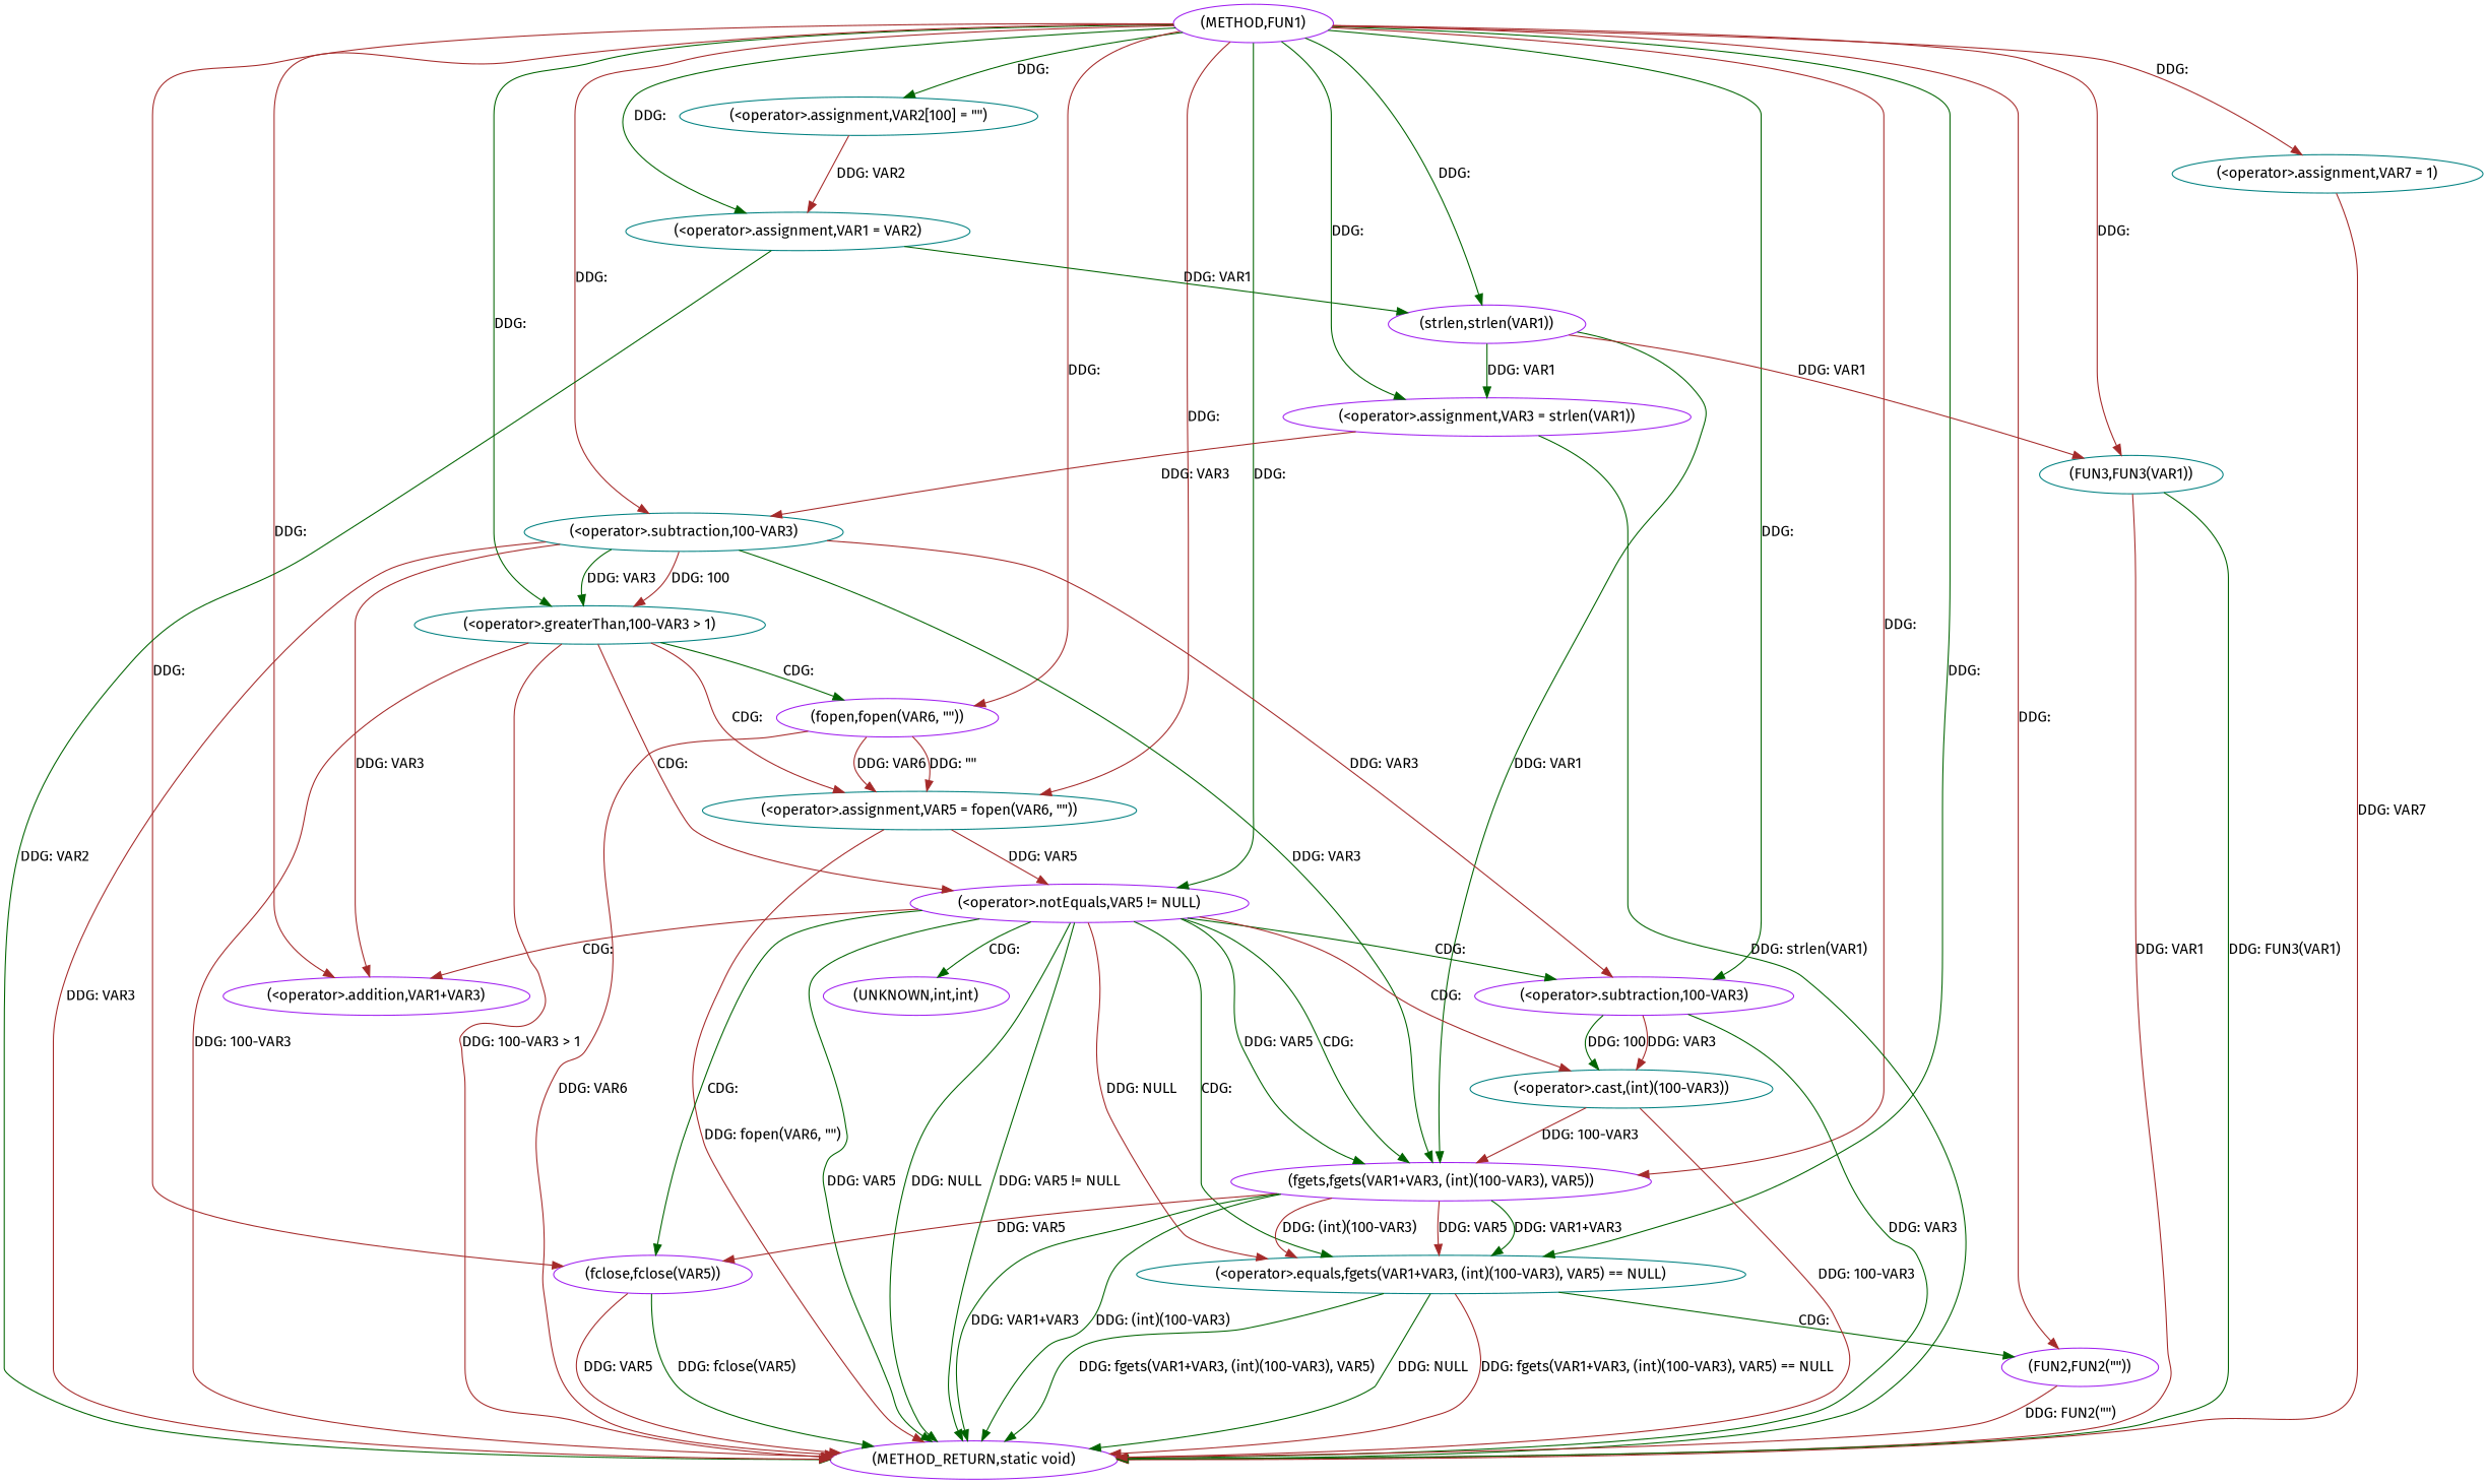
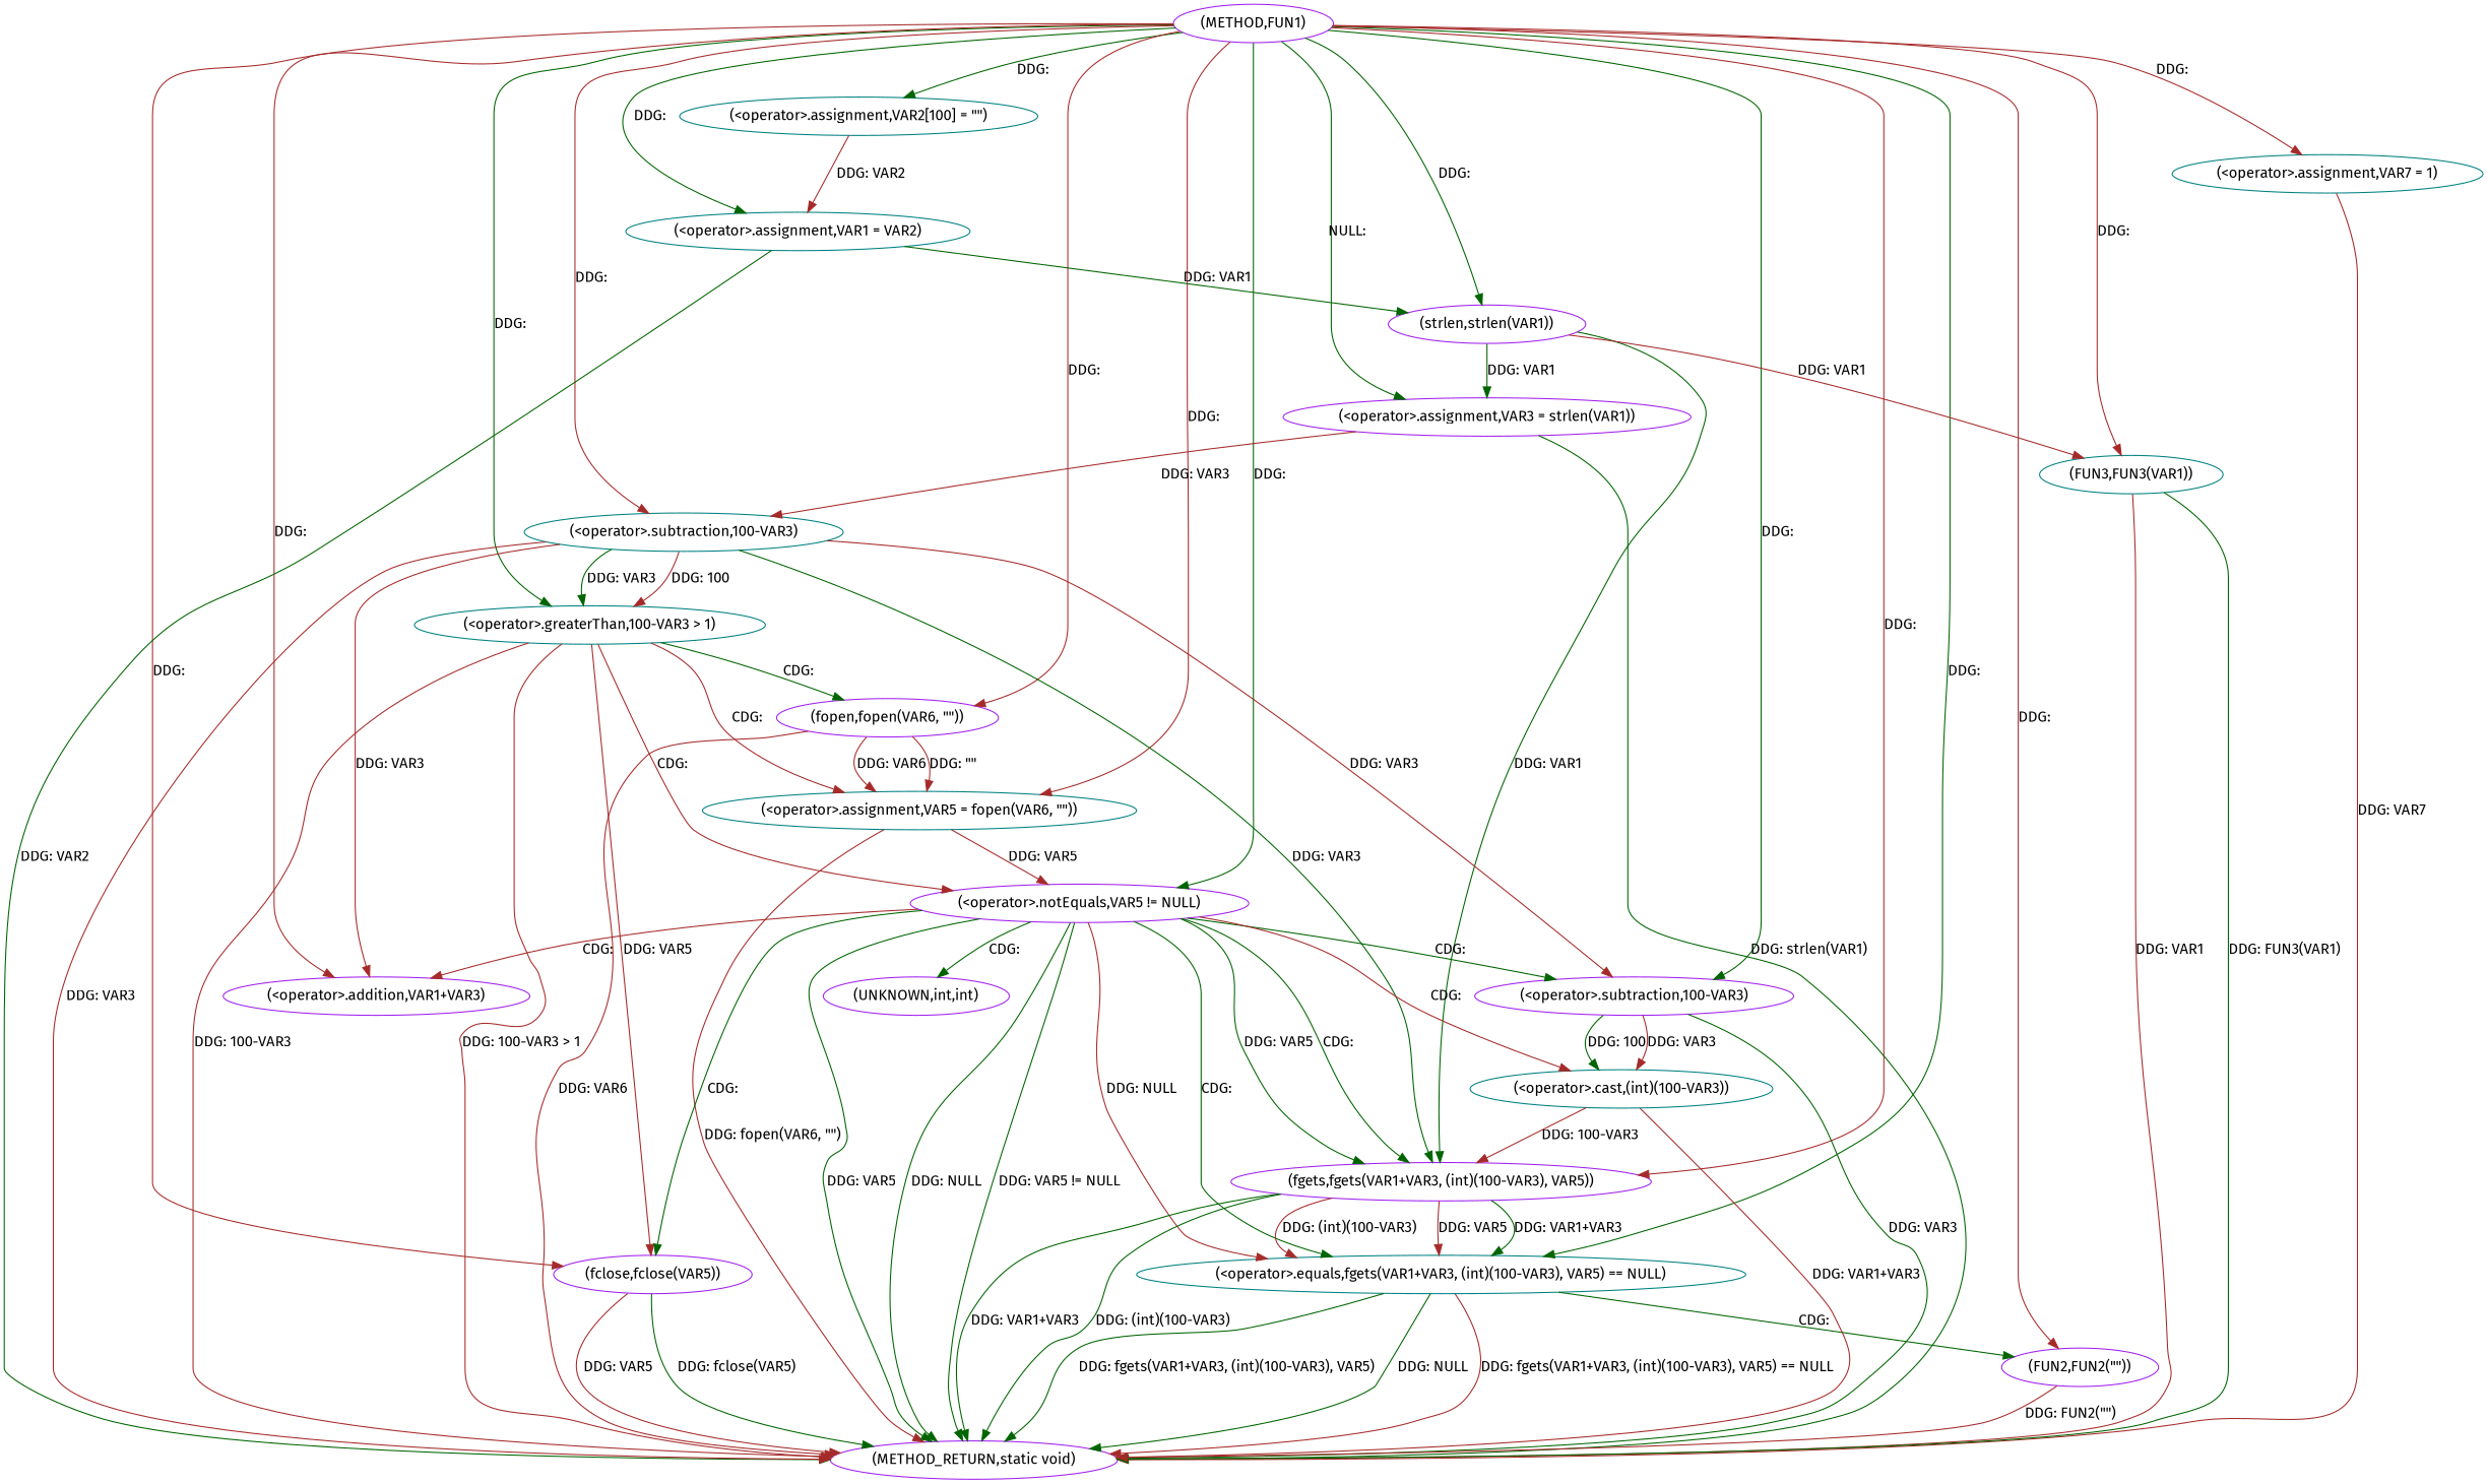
  digraph {
    fontname="Fira Sans"
    node [color=purple fontname="Fira Sans"]
    edge [color=brown fontname="Fira Sans"]
    n1 [label="(METHOD,FUN1)"]
    n2 [color=teal label="(<operator>.assignment,VAR2[100] = \"\")"]
    n3 [color=teal label="(<operator>.assignment,VAR1 = VAR2)"]
    n4 [label="(<operator>.assignment,VAR3 = strlen(VAR1))"]
    n5 [label="(strlen,strlen(VAR1))"]
    n6 [color=teal label="(<operator>.greaterThan,100-VAR3 > 1)"]
    n7 [color=teal label="(<operator>.subtraction,100-VAR3)"]
    n8 [color=teal label="(<operator>.assignment,VAR5 = fopen(VAR6, \"\"))"]
    n9 [label="(fopen,fopen(VAR6, \"\"))"]
    n10 [label="(<operator>.notEquals,VAR5 != NULL)"]
    n11 [color=teal label="(<operator>.equals,fgets(VAR1+VAR3, (int)(100-VAR3), VAR5) == NULL)"]
    n12 [label="(fgets,fgets(VAR1+VAR3, (int)(100-VAR3), VAR5))"]
    n13 [label="(<operator>.addition,VAR1+VAR3)"]
    n14 [label="(<operator>.subtraction,100-VAR3)"]
    n15 [label="(FUN2,FUN2(\"\"))"]
    n16 [label="(fclose,fclose(VAR5))"]
    n17 [color=teal label="(<operator>.assignment,VAR7 = 1)"]
    n18 [color=teal label="(FUN3,FUN3(VAR1))"]
    n19 [label="(METHOD_RETURN,static void)"]
    n20 [color=teal label="(<operator>.cast,(int)(100-VAR3))"]
    n21 [label="(UNKNOWN,int,int)"]
    n1 -> n2 [color=darkgreen label="DDG: "]
    n1 -> n3 [color=darkgreen label="DDG: "]
-   n1 -> n4 [color=darkgreen label="DDG: "]
+   n1 -> n4 [color=darkgreen label="NULL: "]
    n1 -> n5 [color=darkgreen label="DDG: "]
    n1 -> n6 [color=darkgreen label="DDG: "]
    n1 -> n7 [label="DDG: "]
    n1 -> n8 [label="DDG: "]
    n1 -> n9 [label="DDG: "]
    n1 -> n10 [color=darkgreen label="DDG: "]
    n1 -> n11 [color=darkgreen label="DDG: "]
    n1 -> n12 [label="DDG: "]
    n1 -> n13 [label="DDG: "]
    n1 -> n14 [color=darkgreen label="DDG: "]
    n1 -> n15 [label="DDG: "]
    n1 -> n16 [label="DDG: "]
    n1 -> n17 [label="DDG: "]
    n1 -> n18 [label="DDG: "]
    n2 -> n3 [label="DDG: VAR2"]
    n3 -> n5 [color=darkgreen label="DDG: VAR1"]
    n3 -> n19 [color=darkgreen label="DDG: VAR2"]
    n4 -> n7 [label="DDG: VAR3"]
    n4 -> n19 [color=darkgreen label="DDG: strlen(VAR1)"]
    n5 -> n4 [color=darkgreen label="DDG: VAR1"]
    n5 -> n12 [color=darkgreen label="DDG: VAR1"]
    n5 -> n18 [label="DDG: VAR1"]
    n6 -> n8 [label="CDG: "]
    n6 -> n9 [color=darkgreen label="CDG: "]
    n6 -> n10 [label="CDG: "]
    n6 -> n19 [label="DDG: 100-VAR3 > 1"]
    n6 -> n19 [label="DDG: 100-VAR3"]
    n7 -> n6 [label="DDG: 100"]
    n7 -> n6 [color=darkgreen label="DDG: VAR3"]
    n7 -> n12 [color=darkgreen label="DDG: VAR3"]
    n7 -> n13 [label="DDG: VAR3"]
    n7 -> n14 [label="DDG: VAR3"]
    n7 -> n19 [label="DDG: VAR3"]
    n8 -> n10 [label="DDG: VAR5"]
    n8 -> n19 [label="DDG: fopen(VAR6, \"\")"]
    n9 -> n8 [label="DDG: VAR6"]
    n9 -> n8 [label="DDG: \"\""]
    n9 -> n19 [label="DDG: VAR6"]
    n10 -> n11 [label="DDG: NULL"]
    n10 -> n11 [color=darkgreen label="CDG: "]
    n10 -> n12 [color=darkgreen label="DDG: VAR5"]
    n10 -> n12 [color=darkgreen label="CDG: "]
    n10 -> n13 [label="CDG: "]
    n10 -> n14 [color=darkgreen label="CDG: "]
    n10 -> n16 [color=darkgreen label="CDG: "]
    n10 -> n19 [color=darkgreen label="DDG: NULL"]
    n10 -> n19 [color=darkgreen label="DDG: VAR5 != NULL"]
    n10 -> n19 [color=darkgreen label="DDG: VAR5"]
    n10 -> n20 [label="CDG: "]
    n10 -> n21 [color=darkgreen label="CDG: "]
    n11 -> n15 [color=darkgreen label="CDG: "]
    n11 -> n19 [label="DDG: fgets(VAR1+VAR3, (int)(100-VAR3), VAR5) == NULL"]
    n11 -> n19 [color=darkgreen label="DDG: fgets(VAR1+VAR3, (int)(100-VAR3), VAR5)"]
    n11 -> n19 [color=darkgreen label="DDG: NULL"]
    n12 -> n11 [color=darkgreen label="DDG: VAR1+VAR3"]
    n12 -> n11 [label="DDG: (int)(100-VAR3)"]
    n12 -> n11 [label="DDG: VAR5"]
-   n12 -> n16 [label="DDG: VAR5"]
+   n6 -> n16 [label="DDG: VAR5"]
    n12 -> n19 [color=darkgreen label="DDG: (int)(100-VAR3)"]
    n12 -> n19 [color=darkgreen label="DDG: VAR1+VAR3"]
    n14 -> n19 [color=darkgreen label="DDG: VAR3"]
    n14 -> n20 [color=darkgreen label="DDG: 100"]
    n14 -> n20 [label="DDG: VAR3"]
    n15 -> n19 [label="DDG: FUN2(\"\")"]
    n16 -> n19 [color=darkgreen label="DDG: fclose(VAR5)"]
    n16 -> n19 [label="DDG: VAR5"]
    n17 -> n19 [label="DDG: VAR7"]
    n18 -> n19 [label="DDG: VAR1"]
    n18 -> n19 [color=darkgreen label="DDG: FUN3(VAR1)"]
    n20 -> n12 [label="DDG: 100-VAR3"]
-   n20 -> n19 [label="DDG: 100-VAR3"]
+   n20 -> n19 [label="DDG: VAR1+VAR3"]
  }
